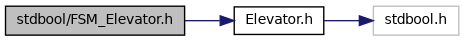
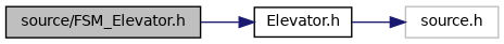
  digraph {
    rankdir=LR
    node [color=black fillcolor=white fontname=Helvetica fontsize=10 shape=record style=filled]
    edge [color=midnightblue fontname=Helvetica fontsize=10 labelfontname=Helvetica labelfontsize=10 style=solid]
-   n1 [fillcolor=grey75 fontcolor=black height=0.2 label="stdbool/FSM_Elevator.h" width=0.4]
+   n1 [fillcolor=grey75 fontcolor=black height=0.2 label="source/FSM_Elevator.h" width=0.4]
    n2 [height=0.2 label="Elevator.h" width=0.4]
-   n3 [color=grey75 height=0.2 label="stdbool.h" width=0.4]
+   n3 [color=grey75 height=0.2 label="source.h" width=0.4]
    n1 -> n2
    n2 -> n3
  }
